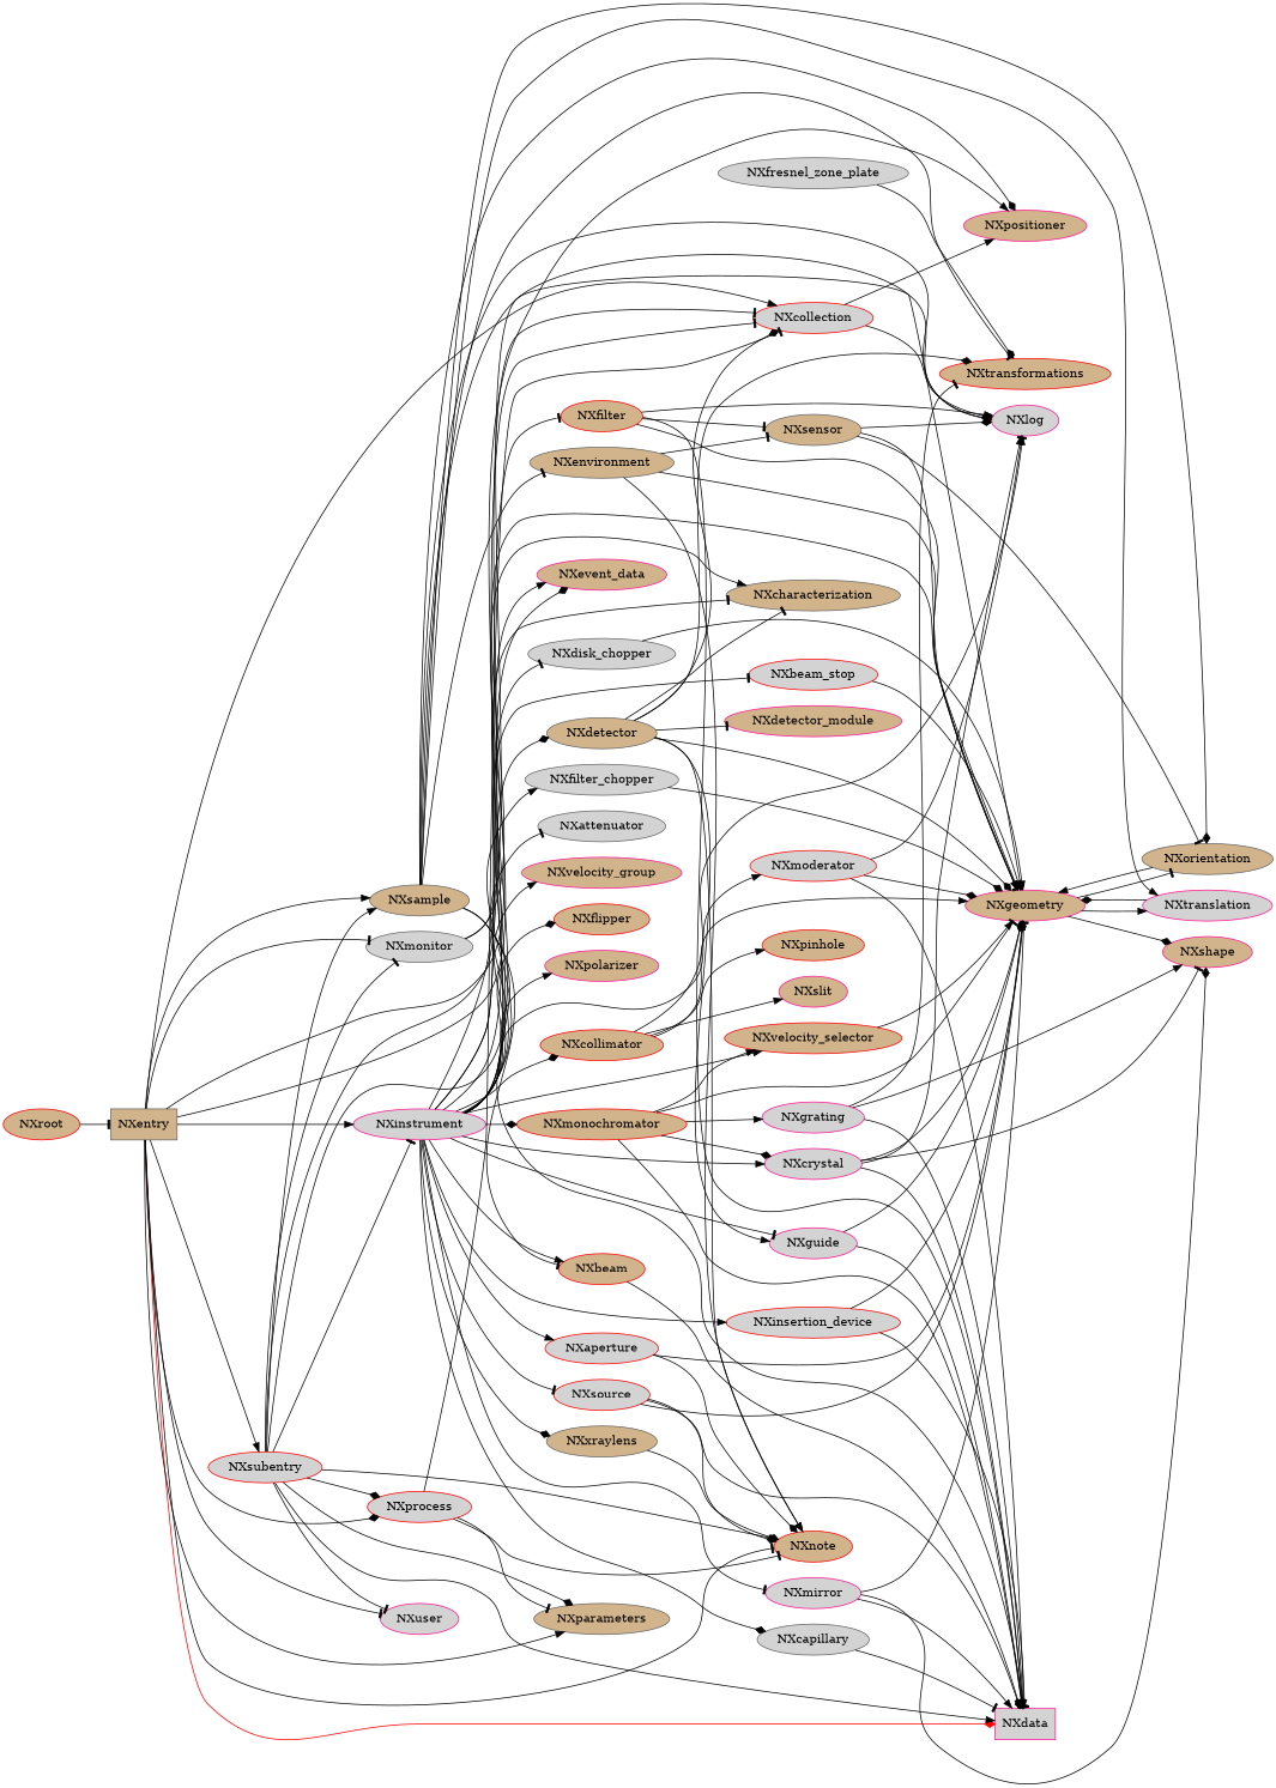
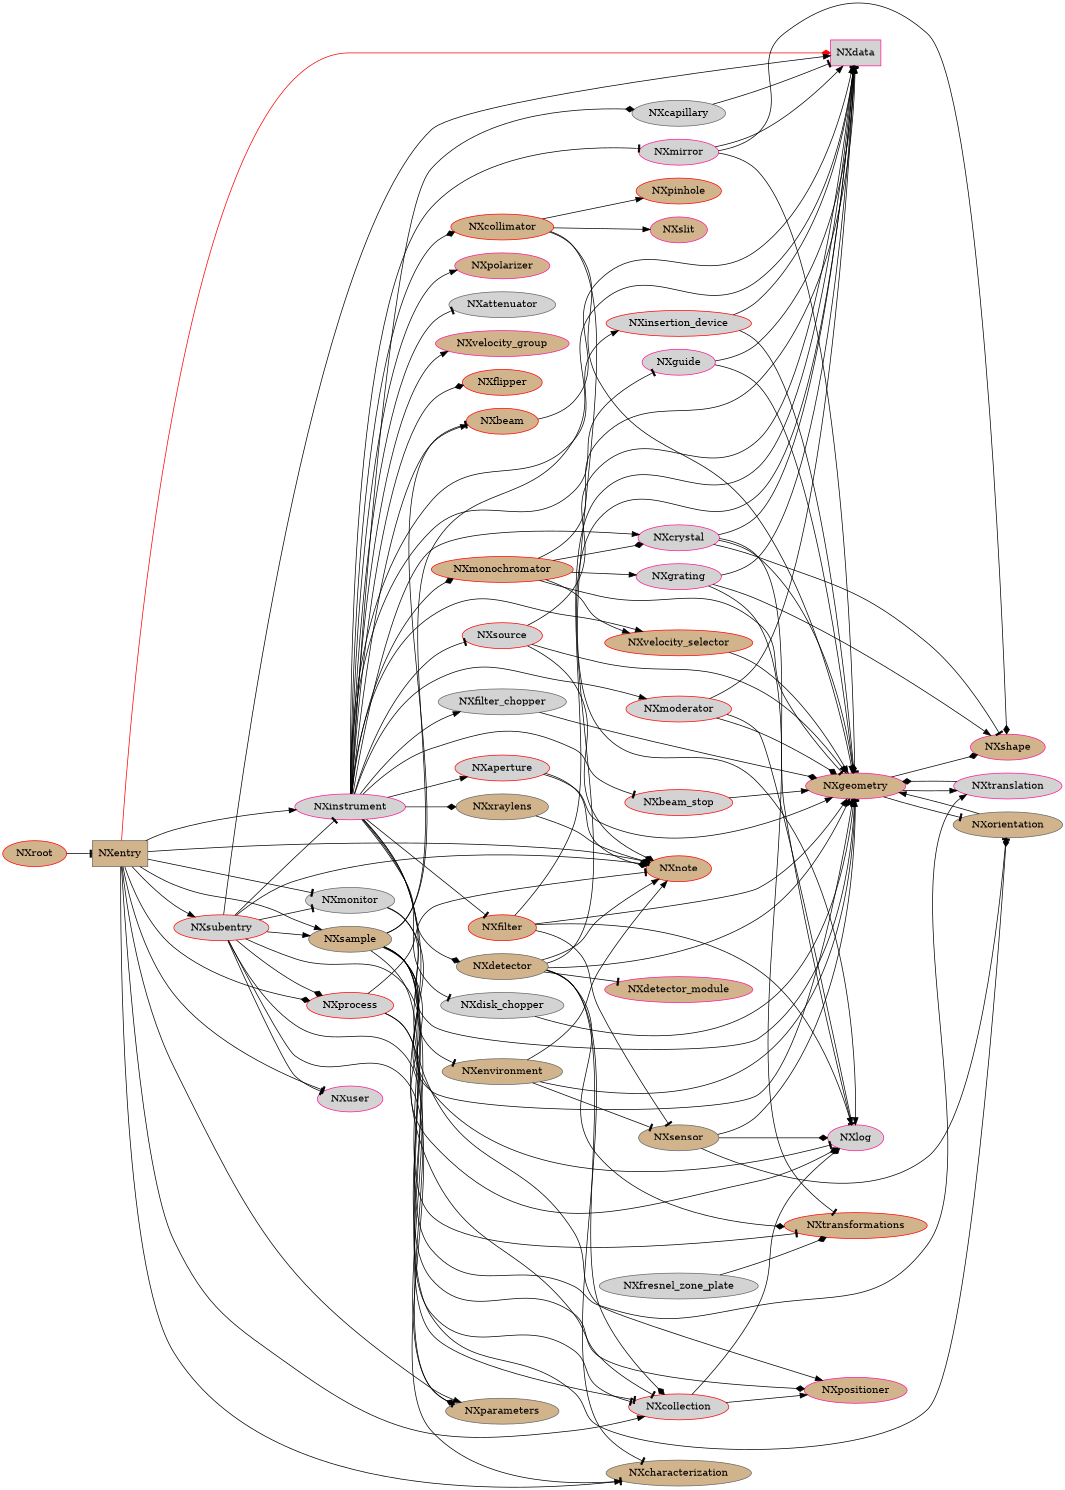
  digraph {
    rankdir=LR
    node [color=red fillcolor=tan style=filled]
    edge [arrowhead=normal weight=1]
    NXentry [color=gray40 shape=box]
    NXdata [color=deeppink fillcolor=lightgrey shape=box]
    NXnote
    NXcollection [fillcolor=lightgrey]
    NXcharacterization [color=gray40]
-   NXevent_data [color=deeppink]
    NXinstrument [color=deeppink fillcolor=lightgrey]
    NXmonitor [color=gray40 fillcolor=lightgrey]
    NXparameters [color=gray40]
    NXprocess [fillcolor=lightgrey]
    NXsample [color=gray40]
    NXsubentry [fillcolor=lightgrey]
    NXuser [color=deeppink fillcolor=lightgrey]
    NXlog [color=deeppink fillcolor=lightgrey]
    NXpositioner [color=deeppink]
    NXaperture [fillcolor=lightgrey]
    NXbeam
    NXbeam_stop [fillcolor=lightgrey]
    NXcapillary [color=gray40 fillcolor=lightgrey]
    NXcollimator
    NXcrystal [color=deeppink fillcolor=lightgrey]
    NXdetector [color=gray40]
    NXdisk_chopper [color=gray40 fillcolor=lightgrey]
    n24 [color=gray40 fillcolor=lightgrey label=NXfilter_chopper]
    NXfilter
    NXguide [color=deeppink fillcolor=lightgrey]
    NXinsertion_device [fillcolor=lightgrey]
    NXattenuator [color=gray40 fillcolor=lightgrey]
    n29 [color=deeppink label=NXvelocity_group]
    NXflipper
    NXmirror [color=deeppink fillcolor=lightgrey]
    NXmoderator [fillcolor=lightgrey]
    NXmonochromator
    NXpolarizer [color=deeppink]
    NXsource [fillcolor=lightgrey]
    NXvelocity_selector
    NXxraylens [color=gray40]
    NXgeometry [color=deeppink]
    NXorientation [color=gray40]
    NXtranslation [color=deeppink fillcolor=lightgrey]
    NXtransformations
    NXenvironment [color=gray40]
    NXshape [color=deeppink]
    NXpinhole
    NXslit [color=deeppink]
    NXdetector_module [color=deeppink]
    NXsensor [color=gray40]
    NXgrating [color=deeppink fillcolor=lightgrey]
    NXfresnel_zone_plate [color=gray40 fillcolor=lightgrey]
    NXroot
    NXentry -> NXdata [arrowhead=diamond color=red shape=box style=filled weight=33]
    NXentry -> NXnote [arrowhead=tee weight=5]
    NXentry -> NXcollection [weight=5]
    NXentry -> NXcharacterization
-   NXentry -> NXevent_data
    NXentry -> NXinstrument [weight=36]
    NXentry -> NXmonitor [arrowhead=tee weight=20]
    NXentry -> NXparameters
    NXentry -> NXprocess [arrowhead=diamond weight=6]
    NXentry -> NXsample [weight=33]
    NXentry -> NXsubentry
    NXentry -> NXuser [arrowhead=tee weight=7]
    NXcollection -> NXlog [arrowhead=diamond weight=2]
    NXcollection -> NXpositioner [weight=2]
    NXinstrument -> NXcollection [arrowhead=tee]
-   NXinstrument -> NXevent_data [arrowhead=diamond]
    NXinstrument -> NXpositioner
    NXinstrument -> NXaperture [weight=3]
    NXinstrument -> NXbeam
    NXinstrument -> NXbeam_stop [arrowhead=tee]
    NXinstrument -> NXcapillary [arrowhead=diamond]
    NXinstrument -> NXcollimator [arrowhead=diamond weight=4]
    NXinstrument -> NXcrystal [weight=6]
    NXinstrument -> NXdetector [arrowhead=diamond weight=34]
    NXinstrument -> NXdisk_chopper [arrowhead=tee weight=4]
    NXinstrument -> n24 [weight=4]
    NXinstrument -> NXfilter [arrowhead=tee]
    NXinstrument -> NXguide [arrowhead=tee]
    NXinstrument -> NXinsertion_device
    NXinstrument -> NXattenuator [arrowhead=tee weight=5]
    NXinstrument -> n29
    NXinstrument -> NXflipper [arrowhead=diamond]
    NXinstrument -> NXmirror [arrowhead=tee]
    NXinstrument -> NXmoderator [weight=3]
    NXinstrument -> NXmonochromator [arrowhead=diamond weight=9]
    NXinstrument -> NXpolarizer [weight=3]
    NXinstrument -> NXsource [arrowhead=tee weight=21]
    NXinstrument -> NXvelocity_selector
    NXinstrument -> NXxraylens [arrowhead=diamond]
    NXmonitor -> NXlog [arrowhead=tee]
    NXmonitor -> NXgeometry [arrowhead=tee]
    NXprocess -> NXnote [arrowhead=tee weight=2]
    NXprocess -> NXcollection [arrowhead=tee]
    NXprocess -> NXparameters [arrowhead=tee weight=6]
    NXsample -> NXdata
    NXsample -> NXlog [arrowhead=diamond weight=3]
    NXsample -> NXpositioner [arrowhead=diamond]
    NXsample -> NXbeam [arrowhead=tee weight=2]
    NXsample -> NXgeometry [arrowhead=diamond]
    NXsample -> NXorientation [arrowhead=diamond]
    NXsample -> NXtranslation
    NXsample -> NXtransformations [arrowhead=tee]
    NXsample -> NXenvironment [arrowhead=tee weight=2]
    NXsubentry -> NXdata
    NXsubentry -> NXnote [weight=3]
    NXsubentry -> NXcollection [arrowhead=tee]
    NXsubentry -> NXcharacterization [arrowhead=tee]
    NXsubentry -> NXinstrument [arrowhead=tee]
    NXsubentry -> NXmonitor [arrowhead=tee]
    NXsubentry -> NXparameters [arrowhead=diamond]
    NXsubentry -> NXprocess [arrowhead=diamond]
    NXsubentry -> NXsample
    NXsubentry -> NXuser [arrowhead=tee]
    NXaperture -> NXnote [arrowhead=diamond]
    NXaperture -> NXgeometry [weight=4]
    NXbeam -> NXdata [weight=2]
    NXbeam_stop -> NXgeometry
    NXcapillary -> NXdata [arrowhead=tee weight=2]
    NXcollimator -> NXlog
    NXcollimator -> NXgeometry [weight=3]
    NXcollimator -> NXpinhole
    NXcollimator -> NXslit
    NXcrystal -> NXdata [arrowhead=tee weight=2]
    NXcrystal -> NXlog
    NXcrystal -> NXgeometry [arrowhead=diamond weight=3]
    NXcrystal -> NXshape [arrowhead=tee]
-   NXdetector -> NXguide
+   NXdetector -> NXdata
    NXdetector -> NXnote [weight=2]
    NXdetector -> NXcollection [arrowhead=diamond weight=2]
    NXdetector -> NXcharacterization [arrowhead=tee]
    NXdetector -> NXgeometry [arrowhead=diamond weight=3]
    NXdetector -> NXtransformations [arrowhead=diamond weight=2]
    NXdetector -> NXdetector_module [arrowhead=tee weight=2]
    NXdisk_chopper -> NXgeometry
    n24 -> NXgeometry [arrowhead=diamond]
    NXfilter -> NXdata [arrowhead=tee]
    NXfilter -> NXlog
    NXfilter -> NXgeometry
    NXfilter -> NXsensor [arrowhead=tee]
    NXguide -> NXdata [arrowhead=tee]
    NXguide -> NXgeometry [arrowhead=diamond]
    NXinsertion_device -> NXdata [arrowhead=tee]
    NXinsertion_device -> NXgeometry [arrowhead=diamond]
    NXmirror -> NXdata [weight=2]
    NXmirror -> NXgeometry [arrowhead=tee]
    NXmirror -> NXshape [arrowhead=diamond]
    NXmoderator -> NXdata
    NXmoderator -> NXlog [arrowhead=tee]
    NXmoderator -> NXgeometry [arrowhead=diamond]
    NXmonochromator -> NXdata
    NXmonochromator -> NXcrystal [arrowhead=diamond]
    NXmonochromator -> NXvelocity_selector
    NXmonochromator -> NXgeometry [arrowhead=tee]
    NXmonochromator -> NXgrating
    NXsource -> NXdata [arrowhead=diamond weight=4]
    NXsource -> NXnote [arrowhead=diamond]
    NXsource -> NXgeometry
    NXvelocity_selector -> NXgeometry
    NXxraylens -> NXnote [arrowhead=diamond]
    NXgeometry -> NXorientation [arrowhead=tee weight=7]
    NXgeometry -> NXtranslation [weight=7]
    NXgeometry -> NXshape [arrowhead=diamond weight=9]
    NXorientation -> NXgeometry
    NXtranslation -> NXgeometry [arrowhead=diamond]
    NXenvironment -> NXnote
    NXenvironment -> NXgeometry
    NXenvironment -> NXsensor [arrowhead=tee]
    NXsensor -> NXlog [arrowhead=diamond weight=3]
    NXsensor -> NXgeometry [arrowhead=tee]
    NXsensor -> NXorientation [arrowhead=tee]
    NXgrating -> NXdata [arrowhead=tee]
    NXgrating -> NXtransformations [arrowhead=tee]
    NXgrating -> NXshape
    NXfresnel_zone_plate -> NXtransformations [arrowhead=diamond]
    NXroot -> NXentry [arrowhead=tee]
  }
